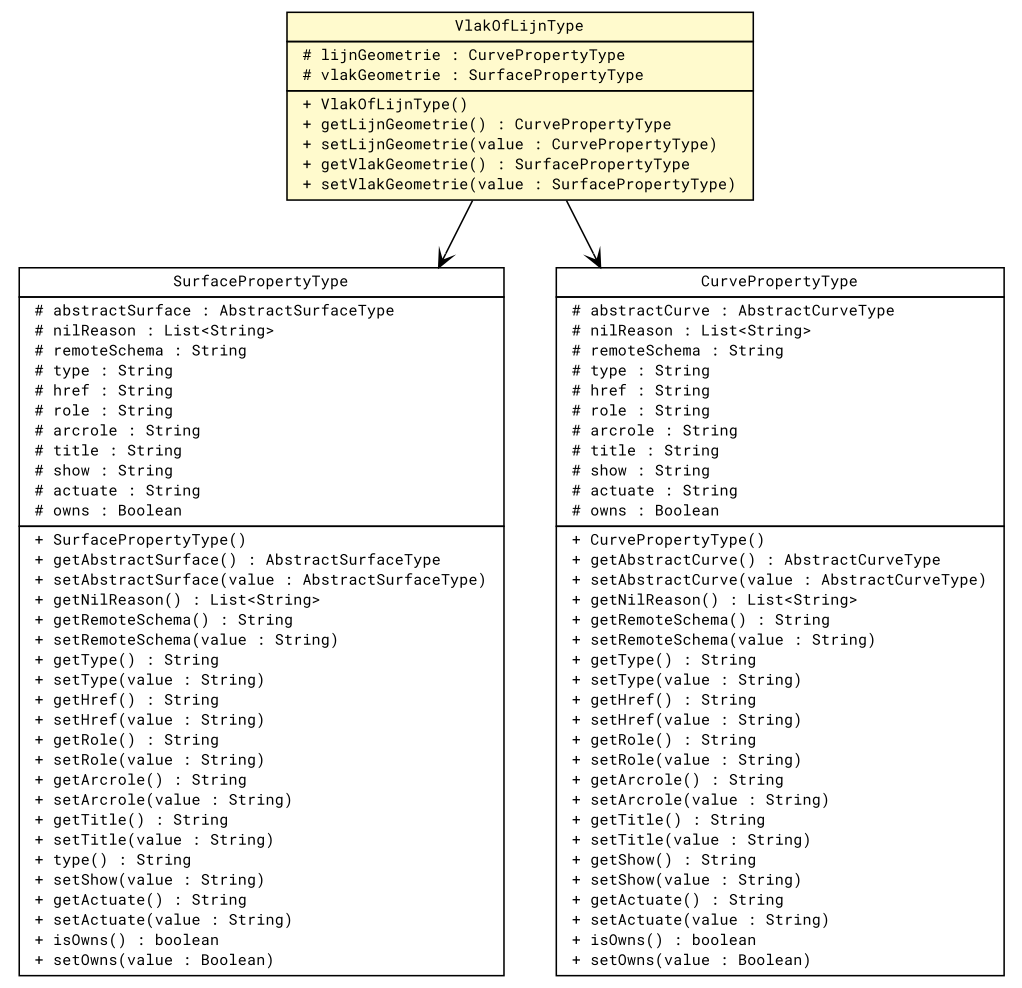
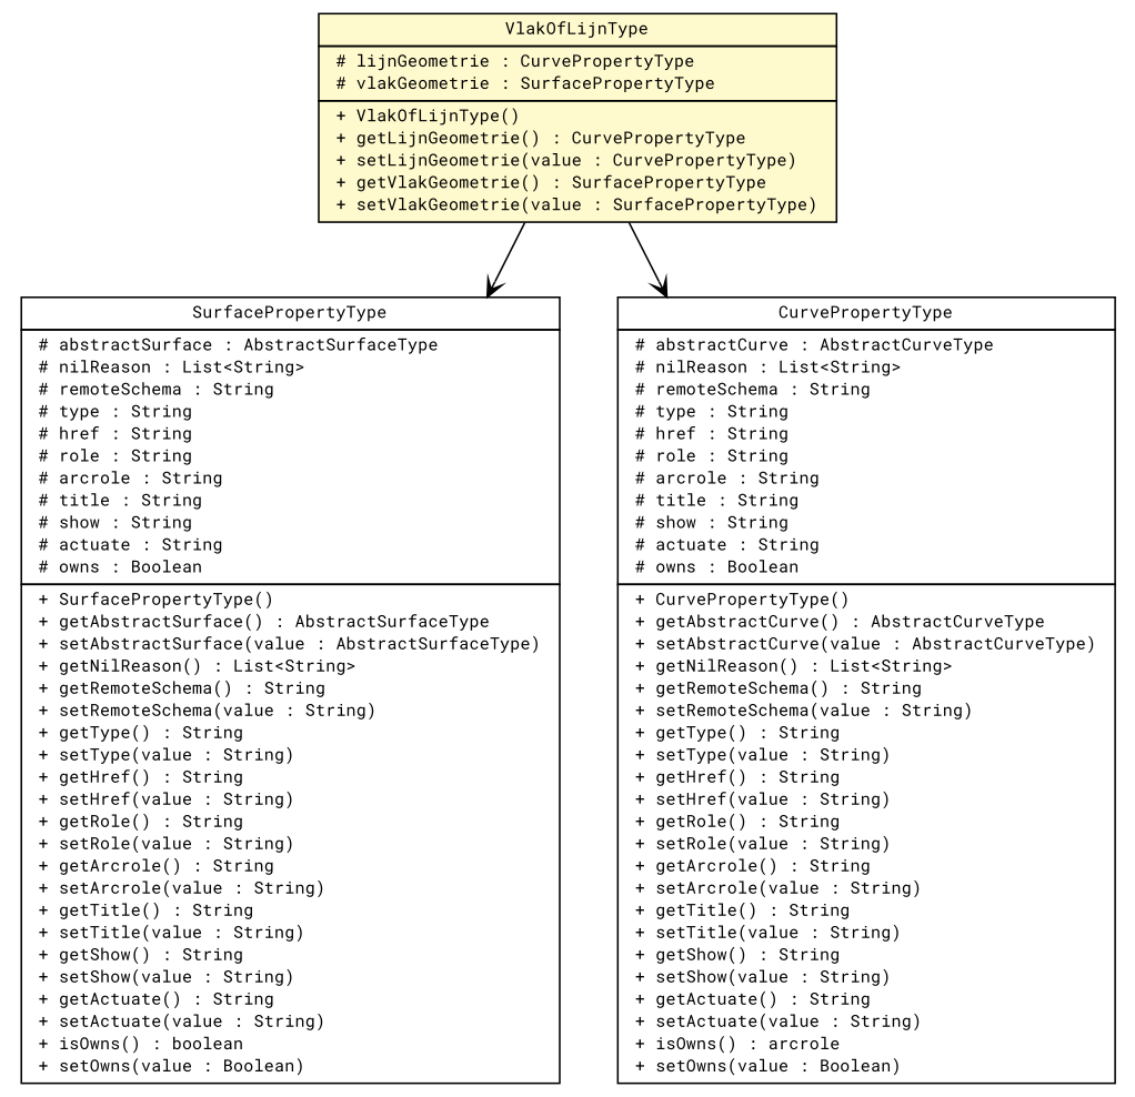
  digraph {
    fontname="Roboto Mono"
    nodesep=0.25
    ranksep=0.5
    node [fontcolor=black fontname="Roboto Mono" fontsize=10.0 shape=plaintext]
    edge [arrowhead=open color=black fontcolor=black fontname="Roboto Mono" fontsize=10.0 headport=p labelfontname=Helvetica labelfontsize=10 tailport=p]
-   n1 [label=<<table title="nl.b3p.topnl.top100nl.SurfacePropertyType" border="0" cellborder="1" cellspacing="0" cellpadding="2" port="p" href="./SurfacePropertyType.html"> 		<tr><td><table border="0" cellspacing="0" cellpadding="1"> <tr><td align="center" balign="center"> SurfacePropertyType </td></tr> 		</table></td></tr> 		<tr><td><table border="0" cellspacing="0" cellpadding="1"> <tr><td align="left" balign="left"> # abstractSurface : AbstractSurfaceType </td></tr> <tr><td align="left" balign="left"> # nilReason : List&lt;String&gt; </td></tr> <tr><td align="left" balign="left"> # remoteSchema : String </td></tr> <tr><td align="left" balign="left"> # type : String </td></tr> <tr><td align="left" balign="left"> # href : String </td></tr> <tr><td align="left" balign="left"> # role : String </td></tr> <tr><td align="left" balign="left"> # arcrole : String </td></tr> <tr><td align="left" balign="left"> # title : String </td></tr> <tr><td align="left" balign="left"> # show : String </td></tr> <tr><td align="left" balign="left"> # actuate : String </td></tr> <tr><td align="left" balign="left"> # owns : Boolean </td></tr> 		</table></td></tr> 		<tr><td><table border="0" cellspacing="0" cellpadding="1"> <tr><td align="left" balign="left"> + SurfacePropertyType() </td></tr> <tr><td align="left" balign="left"> + getAbstractSurface() : AbstractSurfaceType </td></tr> <tr><td align="left" balign="left"> + setAbstractSurface(value : AbstractSurfaceType) </td></tr> <tr><td align="left" balign="left"> + getNilReason() : List&lt;String&gt; </td></tr> <tr><td align="left" balign="left"> + getRemoteSchema() : String </td></tr> <tr><td align="left" balign="left"> + setRemoteSchema(value : String) </td></tr> <tr><td align="left" balign="left"> + getType() : String </td></tr> <tr><td align="left" balign="left"> + setType(value : String) </td></tr> <tr><td align="left" balign="left"> + getHref() : String </td></tr> <tr><td align="left" balign="left"> + setHref(value : String) </td></tr> <tr><td align="left" balign="left"> + getRole() : String </td></tr> <tr><td align="left" balign="left"> + setRole(value : String) </td></tr> <tr><td align="left" balign="left"> + getArcrole() : String </td></tr> <tr><td align="left" balign="left"> + setArcrole(value : String) </td></tr> <tr><td align="left" balign="left"> + getTitle() : String </td></tr> <tr><td align="left" balign="left"> + setTitle(value : String) </td></tr> <tr><td align="left" balign="left"> + type() : String </td></tr> <tr><td align="left" balign="left"> + setShow(value : String) </td></tr> <tr><td align="left" balign="left"> + getActuate() : String </td></tr> <tr><td align="left" balign="left"> + setActuate(value : String) </td></tr> <tr><td align="left" balign="left"> + isOwns() : boolean </td></tr> <tr><td align="left" balign="left"> + setOwns(value : Boolean) </td></tr> 		</table></td></tr> 		</table>>]
-   n2 [label=<<table title="nl.b3p.topnl.top100nl.CurvePropertyType" border="0" cellborder="1" cellspacing="0" cellpadding="2" port="p" href="./CurvePropertyType.html"> 		<tr><td><table border="0" cellspacing="0" cellpadding="1"> <tr><td align="center" balign="center"> CurvePropertyType </td></tr> 		</table></td></tr> 		<tr><td><table border="0" cellspacing="0" cellpadding="1"> <tr><td align="left" balign="left"> # abstractCurve : AbstractCurveType </td></tr> <tr><td align="left" balign="left"> # nilReason : List&lt;String&gt; </td></tr> <tr><td align="left" balign="left"> # remoteSchema : String </td></tr> <tr><td align="left" balign="left"> # type : String </td></tr> <tr><td align="left" balign="left"> # href : String </td></tr> <tr><td align="left" balign="left"> # role : String </td></tr> <tr><td align="left" balign="left"> # arcrole : String </td></tr> <tr><td align="left" balign="left"> # title : String </td></tr> <tr><td align="left" balign="left"> # show : String </td></tr> <tr><td align="left" balign="left"> # actuate : String </td></tr> <tr><td align="left" balign="left"> # owns : Boolean </td></tr> 		</table></td></tr> 		<tr><td><table border="0" cellspacing="0" cellpadding="1"> <tr><td align="left" balign="left"> + CurvePropertyType() </td></tr> <tr><td align="left" balign="left"> + getAbstractCurve() : AbstractCurveType </td></tr> <tr><td align="left" balign="left"> + setAbstractCurve(value : AbstractCurveType) </td></tr> <tr><td align="left" balign="left"> + getNilReason() : List&lt;String&gt; </td></tr> <tr><td align="left" balign="left"> + getRemoteSchema() : String </td></tr> <tr><td align="left" balign="left"> + setRemoteSchema(value : String) </td></tr> <tr><td align="left" balign="left"> + getType() : String </td></tr> <tr><td align="left" balign="left"> + setType(value : String) </td></tr> <tr><td align="left" balign="left"> + getHref() : String </td></tr> <tr><td align="left" balign="left"> + setHref(value : String) </td></tr> <tr><td align="left" balign="left"> + getRole() : String </td></tr> <tr><td align="left" balign="left"> + setRole(value : String) </td></tr> <tr><td align="left" balign="left"> + getArcrole() : String </td></tr> <tr><td align="left" balign="left"> + setArcrole(value : String) </td></tr> <tr><td align="left" balign="left"> + getTitle() : String </td></tr> <tr><td align="left" balign="left"> + setTitle(value : String) </td></tr> <tr><td align="left" balign="left"> + getShow() : String </td></tr> <tr><td align="left" balign="left"> + setShow(value : String) </td></tr> <tr><td align="left" balign="left"> + getActuate() : String </td></tr> <tr><td align="left" balign="left"> + setActuate(value : String) </td></tr> <tr><td align="left" balign="left"> + isOwns() : boolean </td></tr> <tr><td align="left" balign="left"> + setOwns(value : Boolean) </td></tr> 		</table></td></tr> 		</table>>]
+   n1 [label=<<table title="nl.b3p.topnl.top100nl.SurfacePropertyType" border="0" cellborder="1" cellspacing="0" cellpadding="2" port="p" href="./SurfacePropertyType.html"> 		<tr><td><table border="0" cellspacing="0" cellpadding="1"> <tr><td align="center" balign="center"> SurfacePropertyType </td></tr> 		</table></td></tr> 		<tr><td><table border="0" cellspacing="0" cellpadding="1"> <tr><td align="left" balign="left"> # abstractSurface : AbstractSurfaceType </td></tr> <tr><td align="left" balign="left"> # nilReason : List&lt;String&gt; </td></tr> <tr><td align="left" balign="left"> # remoteSchema : String </td></tr> <tr><td align="left" balign="left"> # type : String </td></tr> <tr><td align="left" balign="left"> # href : String </td></tr> <tr><td align="left" balign="left"> # role : String </td></tr> <tr><td align="left" balign="left"> # arcrole : String </td></tr> <tr><td align="left" balign="left"> # title : String </td></tr> <tr><td align="left" balign="left"> # show : String </td></tr> <tr><td align="left" balign="left"> # actuate : String </td></tr> <tr><td align="left" balign="left"> # owns : Boolean </td></tr> 		</table></td></tr> 		<tr><td><table border="0" cellspacing="0" cellpadding="1"> <tr><td align="left" balign="left"> + SurfacePropertyType() </td></tr> <tr><td align="left" balign="left"> + getAbstractSurface() : AbstractSurfaceType </td></tr> <tr><td align="left" balign="left"> + setAbstractSurface(value : AbstractSurfaceType) </td></tr> <tr><td align="left" balign="left"> + getNilReason() : List&lt;String&gt; </td></tr> <tr><td align="left" balign="left"> + getRemoteSchema() : String </td></tr> <tr><td align="left" balign="left"> + setRemoteSchema(value : String) </td></tr> <tr><td align="left" balign="left"> + getType() : String </td></tr> <tr><td align="left" balign="left"> + setType(value : String) </td></tr> <tr><td align="left" balign="left"> + getHref() : String </td></tr> <tr><td align="left" balign="left"> + setHref(value : String) </td></tr> <tr><td align="left" balign="left"> + getRole() : String </td></tr> <tr><td align="left" balign="left"> + setRole(value : String) </td></tr> <tr><td align="left" balign="left"> + getArcrole() : String </td></tr> <tr><td align="left" balign="left"> + setArcrole(value : String) </td></tr> <tr><td align="left" balign="left"> + getTitle() : String </td></tr> <tr><td align="left" balign="left"> + setTitle(value : String) </td></tr> <tr><td align="left" balign="left"> + getShow() : String </td></tr> <tr><td align="left" balign="left"> + setShow(value : String) </td></tr> <tr><td align="left" balign="left"> + getActuate() : String </td></tr> <tr><td align="left" balign="left"> + setActuate(value : String) </td></tr> <tr><td align="left" balign="left"> + isOwns() : boolean </td></tr> <tr><td align="left" balign="left"> + setOwns(value : Boolean) </td></tr> 		</table></td></tr> 		</table>>]
+   n2 [label=<<table title="nl.b3p.topnl.top100nl.CurvePropertyType" border="0" cellborder="1" cellspacing="0" cellpadding="2" port="p" href="./CurvePropertyType.html"> 		<tr><td><table border="0" cellspacing="0" cellpadding="1"> <tr><td align="center" balign="center"> CurvePropertyType </td></tr> 		</table></td></tr> 		<tr><td><table border="0" cellspacing="0" cellpadding="1"> <tr><td align="left" balign="left"> # abstractCurve : AbstractCurveType </td></tr> <tr><td align="left" balign="left"> # nilReason : List&lt;String&gt; </td></tr> <tr><td align="left" balign="left"> # remoteSchema : String </td></tr> <tr><td align="left" balign="left"> # type : String </td></tr> <tr><td align="left" balign="left"> # href : String </td></tr> <tr><td align="left" balign="left"> # role : String </td></tr> <tr><td align="left" balign="left"> # arcrole : String </td></tr> <tr><td align="left" balign="left"> # title : String </td></tr> <tr><td align="left" balign="left"> # show : String </td></tr> <tr><td align="left" balign="left"> # actuate : String </td></tr> <tr><td align="left" balign="left"> # owns : Boolean </td></tr> 		</table></td></tr> 		<tr><td><table border="0" cellspacing="0" cellpadding="1"> <tr><td align="left" balign="left"> + CurvePropertyType() </td></tr> <tr><td align="left" balign="left"> + getAbstractCurve() : AbstractCurveType </td></tr> <tr><td align="left" balign="left"> + setAbstractCurve(value : AbstractCurveType) </td></tr> <tr><td align="left" balign="left"> + getNilReason() : List&lt;String&gt; </td></tr> <tr><td align="left" balign="left"> + getRemoteSchema() : String </td></tr> <tr><td align="left" balign="left"> + setRemoteSchema(value : String) </td></tr> <tr><td align="left" balign="left"> + getType() : String </td></tr> <tr><td align="left" balign="left"> + setType(value : String) </td></tr> <tr><td align="left" balign="left"> + getHref() : String </td></tr> <tr><td align="left" balign="left"> + setHref(value : String) </td></tr> <tr><td align="left" balign="left"> + getRole() : String </td></tr> <tr><td align="left" balign="left"> + setRole(value : String) </td></tr> <tr><td align="left" balign="left"> + getArcrole() : String </td></tr> <tr><td align="left" balign="left"> + setArcrole(value : String) </td></tr> <tr><td align="left" balign="left"> + getTitle() : String </td></tr> <tr><td align="left" balign="left"> + setTitle(value : String) </td></tr> <tr><td align="left" balign="left"> + getShow() : String </td></tr> <tr><td align="left" balign="left"> + setShow(value : String) </td></tr> <tr><td align="left" balign="left"> + getActuate() : String </td></tr> <tr><td align="left" balign="left"> + setActuate(value : String) </td></tr> <tr><td align="left" balign="left"> + isOwns() : arcrole </td></tr> <tr><td align="left" balign="left"> + setOwns(value : Boolean) </td></tr> 		</table></td></tr> 		</table>>]
    n3 [label=<<table title="nl.b3p.topnl.top100nl.VlakOfLijnType" border="0" cellborder="1" cellspacing="0" cellpadding="2" port="p" bgcolor="lemonChiffon" href="./VlakOfLijnType.html"> 		<tr><td><table border="0" cellspacing="0" cellpadding="1"> <tr><td align="center" balign="center"> VlakOfLijnType </td></tr> 		</table></td></tr> 		<tr><td><table border="0" cellspacing="0" cellpadding="1"> <tr><td align="left" balign="left"> # lijnGeometrie : CurvePropertyType </td></tr> <tr><td align="left" balign="left"> # vlakGeometrie : SurfacePropertyType </td></tr> 		</table></td></tr> 		<tr><td><table border="0" cellspacing="0" cellpadding="1"> <tr><td align="left" balign="left"> + VlakOfLijnType() </td></tr> <tr><td align="left" balign="left"> + getLijnGeometrie() : CurvePropertyType </td></tr> <tr><td align="left" balign="left"> + setLijnGeometrie(value : CurvePropertyType) </td></tr> <tr><td align="left" balign="left"> + getVlakGeometrie() : SurfacePropertyType </td></tr> <tr><td align="left" balign="left"> + setVlakGeometrie(value : SurfacePropertyType) </td></tr> 		</table></td></tr> 		</table>>]
    n3 -> n1
    n3 -> n2
  }
